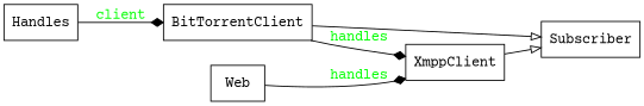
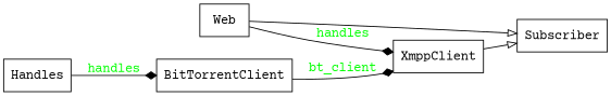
  digraph {
    fontname="Courier Prime"
    rankdir=LR
    node [fontname="Courier Prime" shape=record]
    edge [arrowhead=diamond arrowtail=none fontname="Courier Prime" fontcolor=green style=solid]
    n1 [label=XmppClient]
    n2 [label=Subscriber]
    n3 [label=BitTorrentClient]
    n4 [label=Handles]
    n5 [label=Web]
    n1 -> n2 [arrowhead=empty fontcolor="" style=""]
-   n3 -> n1 [label=handles]
-   n3 -> n2 [arrowhead=empty fontcolor="" style=""]
-   n4 -> n3 [label=client]
+   n3 -> n1 [label=bt_client]
+   n5 -> n2 [arrowhead=empty fontcolor="" style=""]
+   n4 -> n3 [label=handles]
    n5 -> n1 [label=handles]
  }
